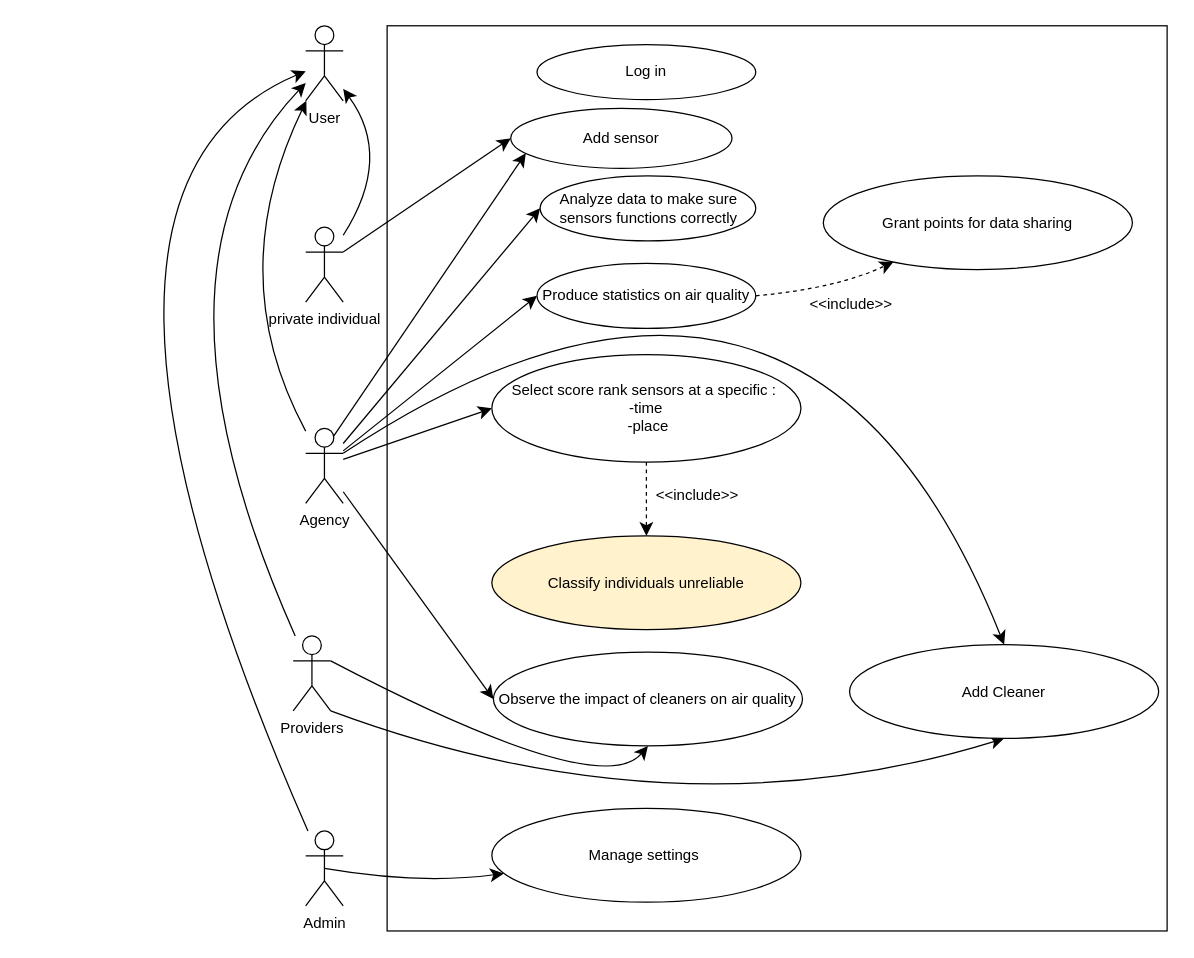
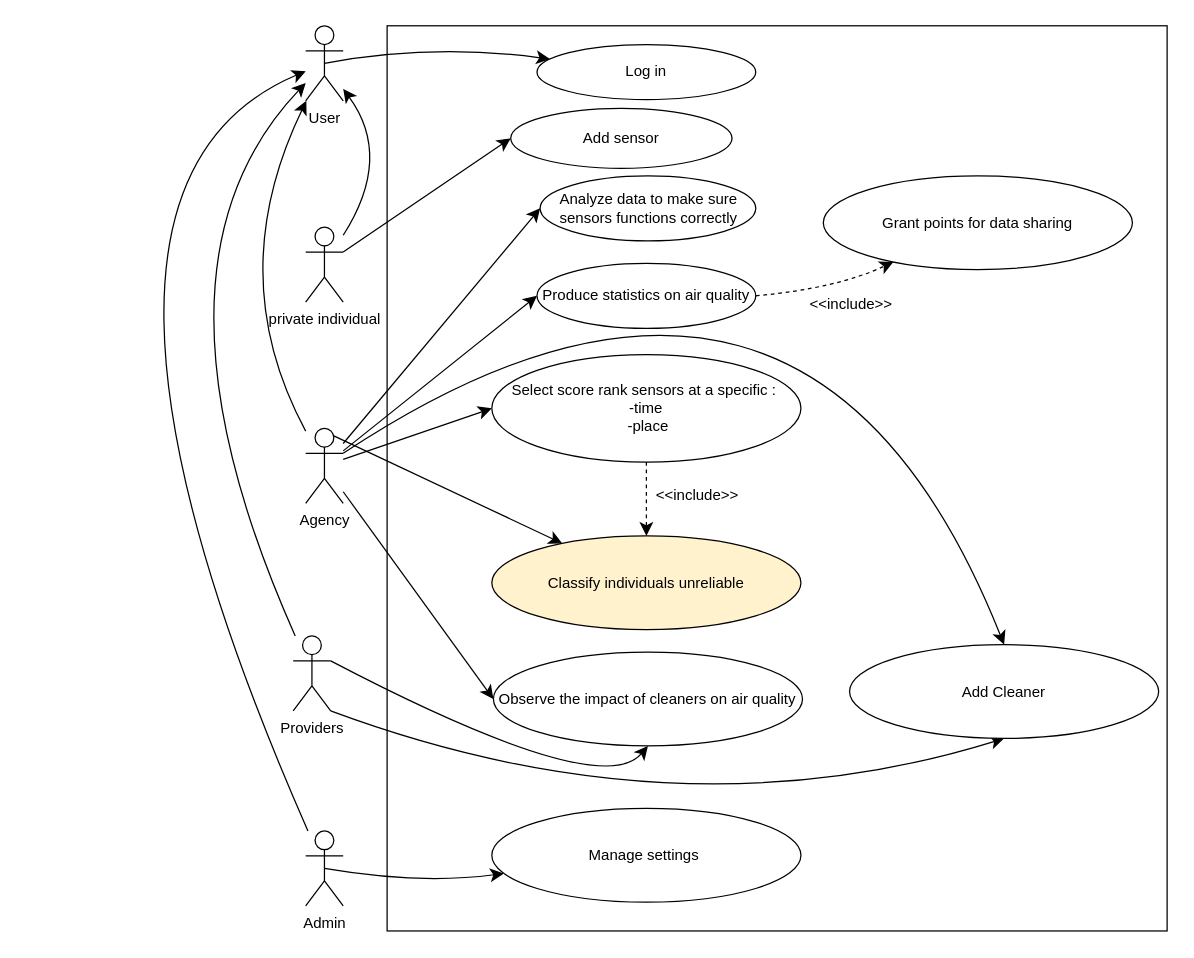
  <mxCell id="0" />
  <mxCell id="1" parent="0" />
  <mxCell id="2" value="User" style="shape=umlActor;verticalLabelPosition=bottom;verticalAlign=top;html=1;outlineConnect=0;" parent="1" vertex="1"><mxGeometry x="244" y="20" width="30" height="60" as="geometry" /></mxCell>
  <mxCell id="3" value="" style="rounded=0;whiteSpace=wrap;html=1;" parent="1" vertex="1"><mxGeometry x="309.13" y="20" width="623.87" height="724" as="geometry" /></mxCell>
  <mxCell id="4" value="" style="edgeStyle=none;curved=1;rounded=0;orthogonalLoop=1;jettySize=auto;html=1;fontSize=12;startSize=8;endSize=8;" parent="1" source="6" target="2" edge="1"><mxGeometry relative="1" as="geometry"><Array as="points"><mxPoint x="314" y="125" /></Array></mxGeometry></mxCell>
  <mxCell id="5" style="edgeStyle=none;curved=1;rounded=0;orthogonalLoop=1;jettySize=auto;html=1;exitX=1;exitY=0.333;exitDx=0;exitDy=0;exitPerimeter=0;entryX=0;entryY=0.5;entryDx=0;entryDy=0;fontSize=12;startSize=8;endSize=8;" edge="1" parent="1" source="6" target="34"><mxGeometry relative="1" as="geometry" /></mxCell>
  <mxCell id="6" value="private individual&lt;div&gt;&lt;br&gt;&lt;/div&gt;" style="shape=umlActor;verticalLabelPosition=bottom;verticalAlign=top;html=1;outlineConnect=0;" parent="1" vertex="1"><mxGeometry x="244" y="181" width="30" height="60" as="geometry" /></mxCell>
  <mxCell id="7" value="" style="edgeStyle=none;curved=1;rounded=0;orthogonalLoop=1;jettySize=auto;html=1;fontSize=12;startSize=8;endSize=8;" parent="1" source="13" target="2" edge="1"><mxGeometry relative="1" as="geometry"><Array as="points"><mxPoint x="177" y="220" /></Array></mxGeometry></mxCell>
  <mxCell id="8" value="" style="edgeStyle=none;curved=1;rounded=0;orthogonalLoop=1;jettySize=auto;html=1;fontSize=12;startSize=8;endSize=8;entryX=0;entryY=0.5;entryDx=0;entryDy=0;" parent="1" source="13" target="27" edge="1"><mxGeometry relative="1" as="geometry" /></mxCell>
  <mxCell id="9" value="" style="edgeStyle=none;curved=1;rounded=0;orthogonalLoop=1;jettySize=auto;html=1;fontSize=12;startSize=8;endSize=8;entryX=0;entryY=0.5;entryDx=0;entryDy=0;" parent="1" source="13" target="24" edge="1"><mxGeometry relative="1" as="geometry" /></mxCell>
  <mxCell id="10" value="" style="edgeStyle=none;curved=1;rounded=0;orthogonalLoop=1;jettySize=auto;html=1;fontSize=12;startSize=8;endSize=8;entryX=0;entryY=0.5;entryDx=0;entryDy=0;" parent="1" source="13" target="22" edge="1"><mxGeometry relative="1" as="geometry" /></mxCell>
  <mxCell id="11" value="" style="edgeStyle=none;curved=1;rounded=0;orthogonalLoop=1;jettySize=auto;html=1;fontSize=12;startSize=8;endSize=8;entryX=0;entryY=0.5;entryDx=0;entryDy=0;" parent="1" source="13" target="28" edge="1"><mxGeometry relative="1" as="geometry" /></mxCell>
  <mxCell id="12" style="edgeStyle=none;curved=1;rounded=0;orthogonalLoop=1;jettySize=auto;html=1;exitX=1;exitY=0.333;exitDx=0;exitDy=0;exitPerimeter=0;entryX=0.5;entryY=0;entryDx=0;entryDy=0;fontSize=12;startSize=8;endSize=8;" edge="1" parent="1" source="13" target="33"><mxGeometry relative="1" as="geometry"><Array as="points"><mxPoint x="644" y="117" /></Array></mxGeometry></mxCell>
  <mxCell id="13" value="Agency" style="shape=umlActor;verticalLabelPosition=bottom;verticalAlign=top;html=1;outlineConnect=0;" parent="1" vertex="1"><mxGeometry x="244" y="342" width="30" height="60" as="geometry" /></mxCell>
  <mxCell id="14" value="" style="edgeStyle=none;curved=1;rounded=0;orthogonalLoop=1;jettySize=auto;html=1;fontSize=12;startSize=8;endSize=8;" parent="1" source="17" target="2" edge="1"><mxGeometry relative="1" as="geometry"><Array as="points"><mxPoint x="104" y="213" /></Array></mxGeometry></mxCell>
  <mxCell id="15" style="edgeStyle=none;curved=1;rounded=0;orthogonalLoop=1;jettySize=auto;html=1;exitX=1;exitY=1;exitDx=0;exitDy=0;exitPerimeter=0;entryX=0.5;entryY=1;entryDx=0;entryDy=0;fontSize=12;startSize=8;endSize=8;" edge="1" parent="1" source="17" target="33"><mxGeometry relative="1" as="geometry"><Array as="points"><mxPoint x="541" y="671" /></Array></mxGeometry></mxCell>
  <mxCell id="16" style="edgeStyle=none;curved=1;rounded=0;orthogonalLoop=1;jettySize=auto;html=1;exitX=1;exitY=0.333;exitDx=0;exitDy=0;exitPerimeter=0;entryX=0.5;entryY=1;entryDx=0;entryDy=0;fontSize=12;startSize=8;endSize=8;" edge="1" parent="1" source="17" target="28"><mxGeometry relative="1" as="geometry"><Array as="points"><mxPoint x="480" y="641" /></Array></mxGeometry></mxCell>
  <mxCell id="17" value="&lt;div&gt;Providers&lt;/div&gt;" style="shape=umlActor;verticalLabelPosition=bottom;verticalAlign=top;html=1;outlineConnect=0;" parent="1" vertex="1"><mxGeometry x="234" y="508" width="30" height="60" as="geometry" /></mxCell>
  <mxCell id="18" style="edgeStyle=none;curved=1;rounded=0;orthogonalLoop=1;jettySize=auto;html=1;exitX=0.5;exitY=0.5;exitDx=0;exitDy=0;exitPerimeter=0;fontSize=12;startSize=8;endSize=8;" parent="1" source="20" target="31" edge="1"><mxGeometry relative="1" as="geometry"><Array as="points"><mxPoint x="335" y="707" /></Array></mxGeometry></mxCell>
  <mxCell id="19" value="" style="edgeStyle=none;curved=1;rounded=0;orthogonalLoop=1;jettySize=auto;html=1;fontSize=12;startSize=8;endSize=8;" parent="1" source="20" target="2" edge="1"><mxGeometry relative="1" as="geometry"><mxPoint x="212" y="503" as="targetPoint" /><Array as="points"><mxPoint x="20" y="151" /></Array></mxGeometry></mxCell>
  <mxCell id="20" value="Admin" style="shape=umlActor;verticalLabelPosition=bottom;verticalAlign=top;html=1;outlineConnect=0;" parent="1" vertex="1"><mxGeometry x="244" y="664" width="30" height="60" as="geometry" /></mxCell>
  <mxCell id="21" value="Log in" style="ellipse;whiteSpace=wrap;html=1;" parent="1" vertex="1"><mxGeometry x="429" y="35" width="175" height="44" as="geometry" /></mxCell>
  <mxCell id="22" value="Analyze data to make sure sensors functions correctly" style="ellipse;whiteSpace=wrap;html=1;" parent="1" vertex="1"><mxGeometry x="431.5" y="140" width="172.5" height="52" as="geometry" /></mxCell>
  <mxCell id="23" value="&amp;lt;&amp;lt;include&amp;gt;&amp;gt;" style="edgeStyle=none;curved=1;rounded=0;orthogonalLoop=1;jettySize=auto;html=1;exitX=1;exitY=0.5;exitDx=0;exitDy=0;fontSize=12;startSize=8;endSize=8;&#10;endArrow=none;dashed=1;html=1;rounded=0;fontSize=12;startSize=8;endSize=8;curved=1;" edge="1" parent="1" source="24" target="29"><mxGeometry x="0.213" y="-16" relative="1" as="geometry"><Array as="points"><mxPoint x="669" y="230" /></Array><mxPoint y="1" as="offset" /></mxGeometry></mxCell>
  <mxCell id="24" value="Produce statistics on air quality" style="ellipse;whiteSpace=wrap;html=1;" parent="1" vertex="1"><mxGeometry x="429" y="210" width="175" height="52" as="geometry" /></mxCell>
  <mxCell id="25" style="edgeStyle=none;curved=1;rounded=0;orthogonalLoop=1;jettySize=auto;html=1;exitX=0.5;exitY=1;exitDx=0;exitDy=0;entryX=0.5;entryY=0;entryDx=0;entryDy=0;fontSize=12;startSize=8;endSize=8;&#10;endArrow=none;dashed=1;html=1;rounded=0;fontSize=12;startSize=8;endSize=8;curved=1;" edge="1" parent="1" source="27" target="30"><mxGeometry relative="1" as="geometry" /></mxCell>
  <mxCell id="26" value="&amp;lt;&amp;lt;include&amp;gt;&amp;gt;" style="edgeLabel;html=1;align=center;verticalAlign=middle;resizable=0;points=[];fontSize=12;" vertex="1" connectable="0" parent="25"><mxGeometry x="0.085" y="-1" relative="1" as="geometry"><mxPoint x="41" y="-6" as="offset" /></mxGeometry></mxCell>
  <mxCell id="27" value="Select score rank sensors at a specific :&amp;nbsp;&lt;div&gt;-time&lt;div&gt;&amp;nbsp;-place&lt;/div&gt;&lt;/div&gt;" style="ellipse;whiteSpace=wrap;html=1;" parent="1" vertex="1"><mxGeometry x="392.875" y="283" width="247.25" height="86" as="geometry" /></mxCell>
  <mxCell id="28" value="Observe the impact of cleaners on air qualit&lt;span style=&quot;white-space: pre;&quot;&gt;y&lt;/span&gt;" style="ellipse;whiteSpace=wrap;html=1;" parent="1" vertex="1"><mxGeometry x="394.125" y="521" width="247.25" height="75" as="geometry" /></mxCell>
  <mxCell id="29" value="Grant points for data sharing" style="ellipse;whiteSpace=wrap;html=1;" parent="1" vertex="1"><mxGeometry x="658.005" y="140" width="247.25" height="75" as="geometry" /></mxCell>
  <mxCell id="30" value="Classify individuals unreliable" style="ellipse;whiteSpace=wrap;html=1;fillColor=#fff2cc;" parent="1" vertex="1"><mxGeometry x="392.875" y="428" width="247.25" height="75" as="geometry" /></mxCell>
  <mxCell id="31" value="Manage settings&amp;nbsp;" style="ellipse;whiteSpace=wrap;html=1;" parent="1" vertex="1"><mxGeometry x="392.875" y="646" width="247.25" height="75" as="geometry" /></mxCell>
+ <mxCell id="32" style="edgeStyle=none;curved=1;rounded=0;orthogonalLoop=1;jettySize=auto;html=1;exitX=0.5;exitY=0.5;exitDx=0;exitDy=0;exitPerimeter=0;fontSize=12;startSize=8;endSize=8;" parent="1" source="2" target="21" edge="1"><mxGeometry relative="1" as="geometry"><Array as="points"><mxPoint x="345" y="34" /></Array></mxGeometry></mxCell>
  <mxCell id="33" value="Add Cleaner" style="ellipse;whiteSpace=wrap;html=1;" vertex="1" parent="1"><mxGeometry x="678.995" y="515" width="247.25" height="75" as="geometry" /></mxCell>
  <mxCell id="34" value="Add sensor" style="ellipse;whiteSpace=wrap;html=1;" vertex="1" parent="1"><mxGeometry x="408" y="86" width="177" height="48" as="geometry" /></mxCell>
- <mxCell id="35" style="edgeStyle=none;curved=1;rounded=0;orthogonalLoop=1;jettySize=auto;html=1;exitX=0.75;exitY=0.1;exitDx=0;exitDy=0;exitPerimeter=0;entryX=0.068;entryY=0.75;entryDx=0;entryDy=0;entryPerimeter=0;fontSize=12;startSize=8;endSize=8;" edge="1" parent="1" source="13" target="34"><mxGeometry relative="1" as="geometry" /></mxCell>
+ <mxCell id="35" style="edgeStyle=none;curved=1;rounded=0;orthogonalLoop=1;jettySize=auto;html=1;exitX=0.75;exitY=0.1;exitDx=0;exitDy=0;exitPerimeter=0;fontSize=12;startSize=8;endSize=8;" edge="1" parent="1" source="13" target="30"><mxGeometry relative="1" as="geometry" /></mxCell>
